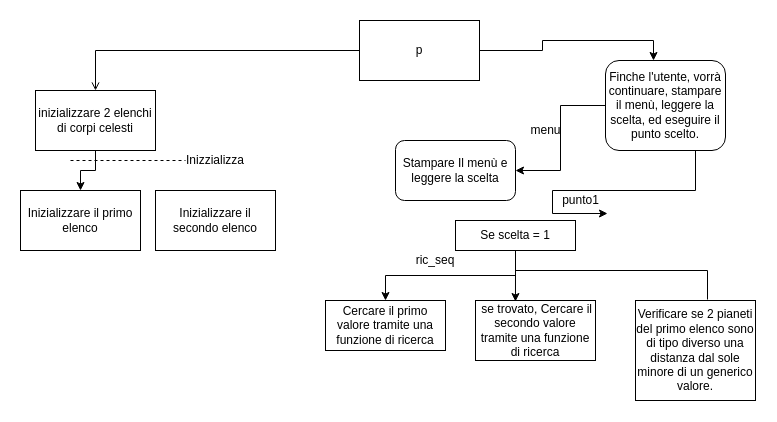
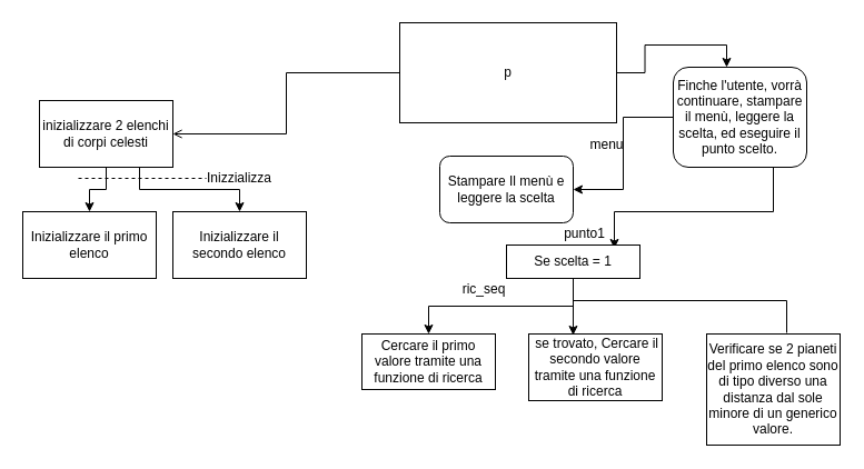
  <mxCell id="0" />
  <mxCell id="1" parent="0" />
  <mxCell id="2" style="edgeStyle=orthogonalEdgeStyle;rounded=0;orthogonalLoop=1;jettySize=auto;html=1;exitX=0;exitY=0.5;exitDx=0;exitDy=0;endArrow=open;" edge="1" parent="1" source="4" target="7"><mxGeometry relative="1" as="geometry" /></mxCell>
  <mxCell id="3" style="edgeStyle=orthogonalEdgeStyle;rounded=0;orthogonalLoop=1;jettySize=auto;html=1;exitX=1;exitY=0.5;exitDx=0;exitDy=0;entryX=0.4;entryY=0;entryDx=0;entryDy=0;entryPerimeter=0;" edge="1" parent="1" source="4" target="12"><mxGeometry relative="1" as="geometry" /></mxCell>
- <mxCell id="4" value="p" style="rounded=0;whiteSpace=wrap;html=1;" vertex="1" parent="1"><mxGeometry x="359" y="20" width="120" height="60" as="geometry" /></mxCell>
+ <mxCell id="4" value="p" style="rounded=0;whiteSpace=wrap;html=1;" vertex="1" parent="1"><mxGeometry x="359" y="20" width="195" height="90" as="geometry" /></mxCell>
  <mxCell id="5" style="edgeStyle=orthogonalEdgeStyle;rounded=0;orthogonalLoop=1;jettySize=auto;html=1;exitX=0.5;exitY=1;exitDx=0;exitDy=0;" edge="1" parent="1" source="7" target="9"><mxGeometry relative="1" as="geometry" /></mxCell>
+ <mxCell id="6" style="edgeStyle=orthogonalEdgeStyle;rounded=0;orthogonalLoop=1;jettySize=auto;html=1;exitX=0.75;exitY=1;exitDx=0;exitDy=0;" edge="1" parent="1" source="7" target="8"><mxGeometry relative="1" as="geometry" /></mxCell>
  <mxCell id="7" value="inizializzare 2 elenchi di corpi celesti" style="rounded=0;whiteSpace=wrap;html=1;" vertex="1" parent="1"><mxGeometry x="35" y="90" width="120" height="60" as="geometry" /></mxCell>
  <mxCell id="8" value="Inizializzare il secondo elenco" style="rounded=0;whiteSpace=wrap;html=1;" vertex="1" parent="1"><mxGeometry x="155" y="190" width="120" height="60" as="geometry" /></mxCell>
  <mxCell id="9" value="Inizializzare il primo elenco" style="rounded=0;whiteSpace=wrap;html=1;" vertex="1" parent="1"><mxGeometry x="20" y="190" width="120" height="60" as="geometry" /></mxCell>
  <mxCell id="10" style="edgeStyle=orthogonalEdgeStyle;rounded=0;orthogonalLoop=1;jettySize=auto;html=1;exitX=0;exitY=0.5;exitDx=0;exitDy=0;entryX=1;entryY=0.5;entryDx=0;entryDy=0;" edge="1" parent="1" source="12" target="13"><mxGeometry relative="1" as="geometry" /></mxCell>
  <mxCell id="11" style="edgeStyle=orthogonalEdgeStyle;rounded=0;orthogonalLoop=1;jettySize=auto;html=1;exitX=0.75;exitY=1;exitDx=0;exitDy=0;entryX=1.04;entryY=1.15;entryDx=0;entryDy=0;entryPerimeter=0;" edge="1" parent="1" source="12" target="23"><mxGeometry relative="1" as="geometry"><Array as="points"><mxPoint x="695" y="190" /><mxPoint x="552" y="190" /></Array></mxGeometry></mxCell>
  <mxCell id="12" value="Finche l'utente, vorrà continuare, stampare il menù, leggere la scelta, ed eseguire il punto scelto." style="rounded=1;whiteSpace=wrap;html=1;" vertex="1" parent="1"><mxGeometry x="605" y="60" width="120" height="90" as="geometry" /></mxCell>
  <mxCell id="13" value="Stampare Il menù e leggere la scelta" style="whiteSpace=wrap;html=1;rounded=1;" vertex="1" parent="1"><mxGeometry x="395" y="140" width="120" height="60" as="geometry" /></mxCell>
  <mxCell id="14" value="Cercare il primo valore tramite una funzione di ricerca" style="rounded=0;whiteSpace=wrap;html=1;" vertex="1" parent="1"><mxGeometry x="325" y="300" width="120" height="50" as="geometry" /></mxCell>
  <mxCell id="15" value="Inizzializza" style="text;html=1;strokeColor=none;fillColor=none;align=center;verticalAlign=middle;whiteSpace=wrap;rounded=0;" vertex="1" parent="1"><mxGeometry x="195" y="150" width="40" height="20" as="geometry" /></mxCell>
  <mxCell id="16" value="" style="endArrow=none;dashed=1;html=1;" edge="1" parent="1"><mxGeometry width="50" height="50" relative="1" as="geometry"><mxPoint x="70" y="160" as="sourcePoint" /><mxPoint x="185" y="160" as="targetPoint" /></mxGeometry></mxCell>
  <mxCell id="17" value="&amp;nbsp;se trovato, Cercare il secondo valore tramite una funzione di ricerca" style="rounded=0;whiteSpace=wrap;html=1;" vertex="1" parent="1"><mxGeometry x="475" y="300" width="120" height="60" as="geometry" /></mxCell>
  <mxCell id="18" value="Verificare se 2 pianeti del primo elenco sono di tipo diverso una distanza dal sole minore di un generico valore." style="whiteSpace=wrap;html=1;" vertex="1" parent="1"><mxGeometry x="635" y="300" width="120" height="100" as="geometry" /></mxCell>
  <mxCell id="19" style="edgeStyle=orthogonalEdgeStyle;rounded=0;orthogonalLoop=1;jettySize=auto;html=1;exitX=0.5;exitY=1;exitDx=0;exitDy=0;entryX=0.5;entryY=0;entryDx=0;entryDy=0;" edge="1" parent="1" source="21" target="14"><mxGeometry relative="1" as="geometry" /></mxCell>
  <mxCell id="20" style="edgeStyle=orthogonalEdgeStyle;rounded=0;orthogonalLoop=1;jettySize=auto;html=1;entryX=0.333;entryY=0.017;entryDx=0;entryDy=0;entryPerimeter=0;exitX=0.6;exitY=-0.01;exitDx=0;exitDy=0;exitPerimeter=0;" edge="1" parent="1" source="18" target="17"><mxGeometry relative="1" as="geometry"><mxPoint x="705" y="270" as="sourcePoint" /><Array as="points"><mxPoint x="707" y="270" /><mxPoint x="515" y="270" /></Array></mxGeometry></mxCell>
  <mxCell id="21" value="Se scelta = 1" style="rounded=0;whiteSpace=wrap;html=1;" vertex="1" parent="1"><mxGeometry x="455" y="220" width="120" height="30" as="geometry" /></mxCell>
  <mxCell id="22" value="ric_seq" style="text;html=1;strokeColor=none;fillColor=none;align=center;verticalAlign=middle;whiteSpace=wrap;rounded=0;" vertex="1" parent="1"><mxGeometry x="415" y="250" width="40" height="20" as="geometry" /></mxCell>
- <mxCell id="23" value="punto1" style="text;html=1;align=center;verticalAlign=middle;resizable=0;points=[];autosize=1;" vertex="1" parent="1"><mxGeometry x="555" y="190" width="50" height="20" as="geometry" /></mxCell>
+ <mxCell id="23" value="punto1" style="text;html=1;align=center;verticalAlign=middle;resizable=0;points=[];autosize=1;" vertex="1" parent="1"><mxGeometry x="500" y="200" width="50" height="20" as="geometry" /></mxCell>
  <mxCell id="24" value="menu" style="text;html=1;align=center;verticalAlign=middle;resizable=0;points=[];autosize=1;" vertex="1" parent="1"><mxGeometry x="520" y="120" width="50" height="20" as="geometry" /></mxCell>
